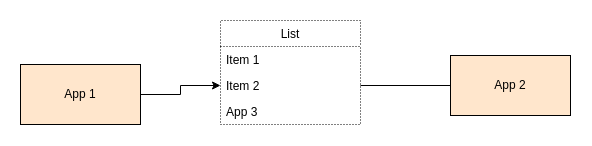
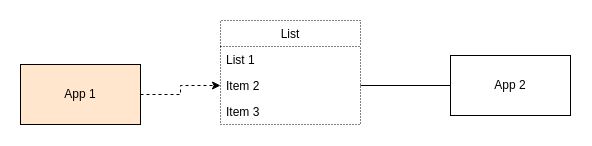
  <mxCell id="0" />
  <mxCell id="1" parent="0" />
- <mxCell id="2" style="edgeStyle=orthogonalEdgeStyle;rounded=0;orthogonalLoop=1;jettySize=auto;html=1;exitX=1;exitY=0.5;exitDx=0;exitDy=0;entryX=0;entryY=0.5;entryDx=0;entryDy=0;" edge="1" parent="1" source="3" target="8"><mxGeometry relative="1" as="geometry"><mxPoint x="240" y="94" as="targetPoint" /></mxGeometry></mxCell>
+ <mxCell id="2" style="edgeStyle=orthogonalEdgeStyle;rounded=0;orthogonalLoop=1;jettySize=auto;html=1;exitX=1;exitY=0.5;exitDx=0;exitDy=0;entryX=0;entryY=0.5;entryDx=0;entryDy=0;dashed=1;" edge="1" parent="1" source="3" target="8"><mxGeometry relative="1" as="geometry"><mxPoint x="240" y="94" as="targetPoint" /></mxGeometry></mxCell>
  <mxCell id="3" value="App 1" style="rounded=0;whiteSpace=wrap;html=1;fillColor=#ffe6cc;" vertex="1" parent="1"><mxGeometry x="20" y="64" width="120" height="60" as="geometry" /></mxCell>
- <mxCell id="4" value="App 2" style="rounded=0;whiteSpace=wrap;html=1;fillColor=#ffe6cc;" vertex="1" parent="1"><mxGeometry x="450" y="55" width="120" height="60" as="geometry" /></mxCell>
+ <mxCell id="4" value="App 2" style="rounded=0;whiteSpace=wrap;html=1;" vertex="1" parent="1"><mxGeometry x="450" y="55" width="120" height="60" as="geometry" /></mxCell>
  <mxCell id="5" style="edgeStyle=orthogonalEdgeStyle;rounded=0;orthogonalLoop=1;jettySize=auto;html=1;exitX=1;exitY=0.5;exitDx=0;exitDy=0;entryX=0;entryY=0.5;entryDx=0;entryDy=0;endArrow=none;" edge="1" parent="1" source="8" target="4"><mxGeometry relative="1" as="geometry"><mxPoint x="340" y="94" as="sourcePoint" /><mxPoint x="270" y="104" as="targetPoint" /></mxGeometry></mxCell>
  <mxCell id="6" value="List" style="swimlane;fontStyle=0;childLayout=stackLayout;horizontal=1;startSize=26;fillColor=none;horizontalStack=0;resizeParent=1;resizeParentMax=0;resizeLast=0;collapsible=1;marginBottom=0;dashed=1;dashPattern=1 2;" vertex="1" parent="1"><mxGeometry x="220" y="20" width="140" height="104" as="geometry"><mxRectangle x="170" y="275" width="50" height="26" as="alternateBounds" /></mxGeometry></mxCell>
- <mxCell id="7" value="Item 1" style="text;strokeColor=none;fillColor=none;align=left;verticalAlign=top;spacingLeft=4;spacingRight=4;overflow=hidden;rotatable=0;points=[[0,0.5],[1,0.5]];portConstraint=eastwest;" vertex="1" parent="6"><mxGeometry y="26" width="140" height="26" as="geometry" /></mxCell>
+ <mxCell id="7" value="List 1" style="text;strokeColor=none;fillColor=none;align=left;verticalAlign=top;spacingLeft=4;spacingRight=4;overflow=hidden;rotatable=0;points=[[0,0.5],[1,0.5]];portConstraint=eastwest;" vertex="1" parent="6"><mxGeometry y="26" width="140" height="26" as="geometry" /></mxCell>
  <mxCell id="8" value="Item 2" style="text;strokeColor=none;fillColor=none;align=left;verticalAlign=top;spacingLeft=4;spacingRight=4;overflow=hidden;rotatable=0;points=[[0,0.5],[1,0.5]];portConstraint=eastwest;" vertex="1" parent="6"><mxGeometry y="52" width="140" height="26" as="geometry" /></mxCell>
- <mxCell id="9" value="App 3" style="text;strokeColor=none;fillColor=none;align=left;verticalAlign=top;spacingLeft=4;spacingRight=4;overflow=hidden;rotatable=0;points=[[0,0.5],[1,0.5]];portConstraint=eastwest;" vertex="1" parent="6"><mxGeometry y="78" width="140" height="26" as="geometry" /></mxCell>
+ <mxCell id="9" value="Item 3" style="text;strokeColor=none;fillColor=none;align=left;verticalAlign=top;spacingLeft=4;spacingRight=4;overflow=hidden;rotatable=0;points=[[0,0.5],[1,0.5]];portConstraint=eastwest;" vertex="1" parent="6"><mxGeometry y="78" width="140" height="26" as="geometry" /></mxCell>
